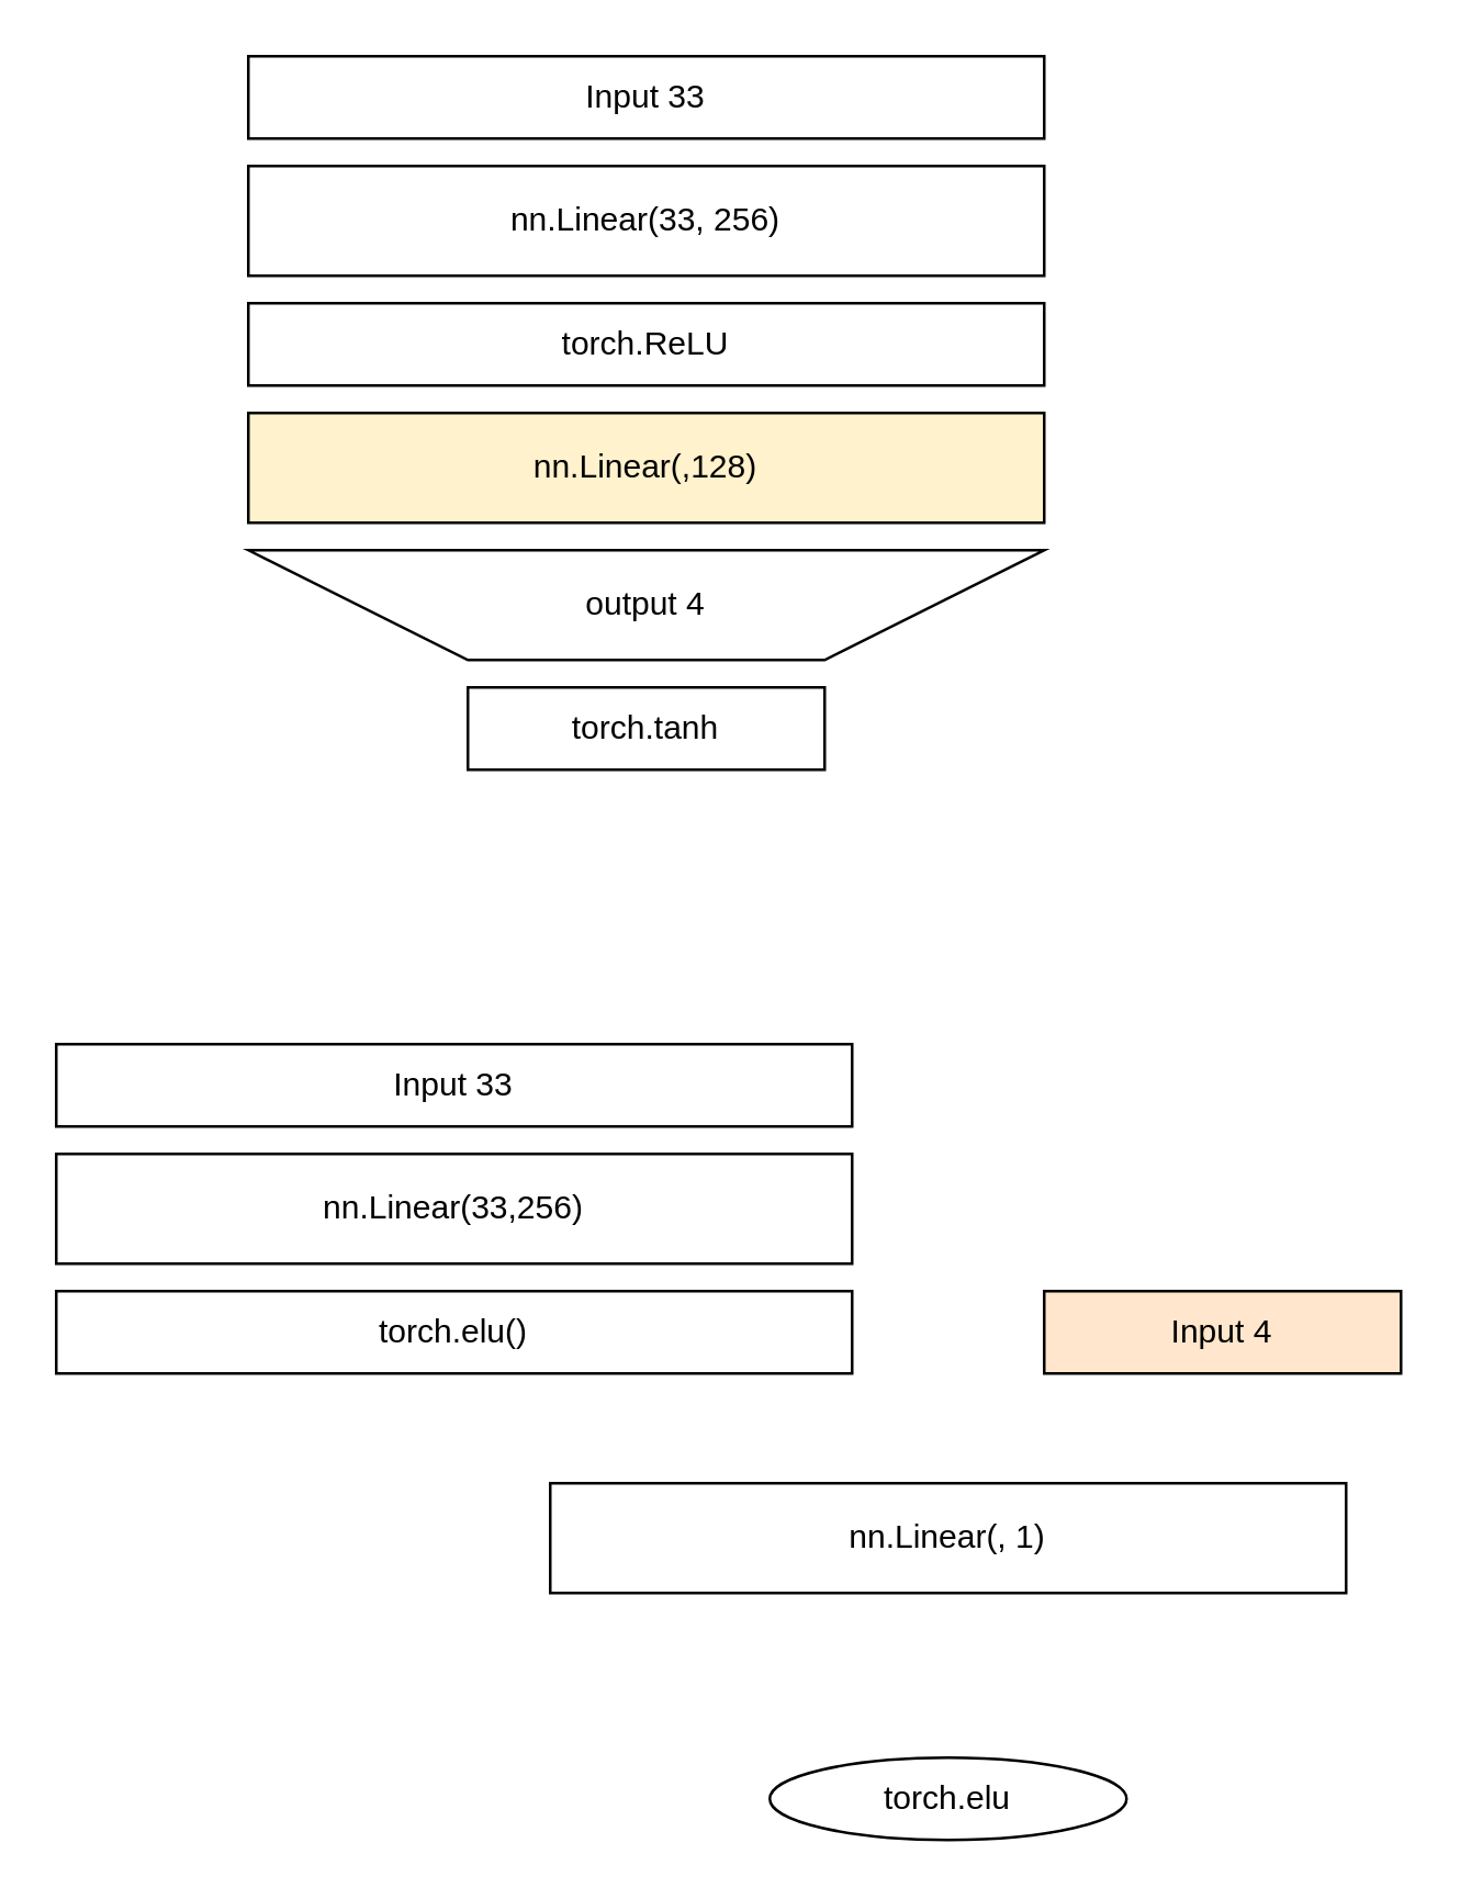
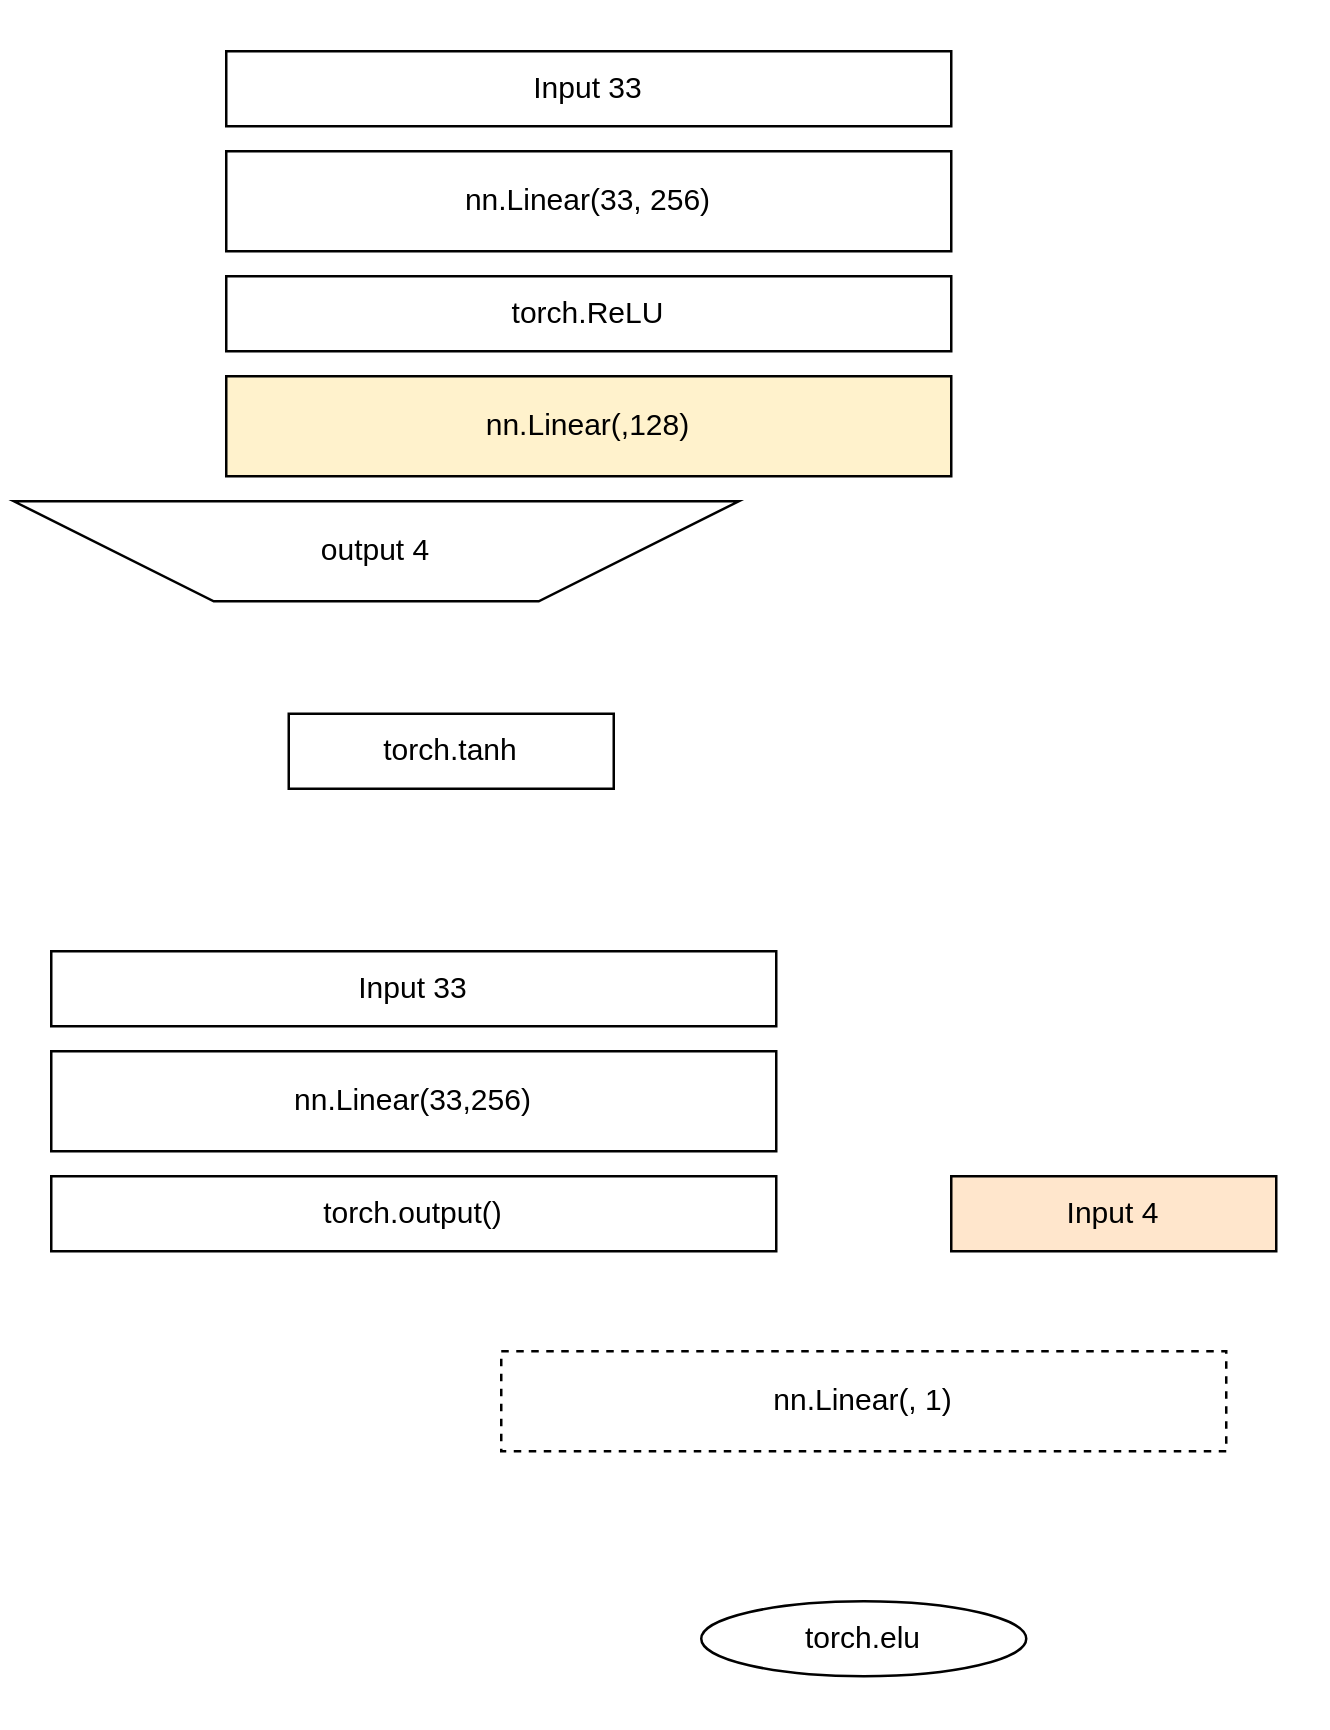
  <mxCell id="0" />
  <mxCell id="1" parent="0" />
  <mxCell id="2" value="nn.Linear(33, 256)" style="rounded=0;whiteSpace=wrap;html=1;" parent="1" vertex="1"><mxGeometry x="90" y="60" width="290" height="40" as="geometry" /></mxCell>
  <mxCell id="3" value="torch.ReLU" style="rounded=0;whiteSpace=wrap;html=1;" parent="1" vertex="1"><mxGeometry x="90" y="110" width="290" height="30" as="geometry" /></mxCell>
  <mxCell id="4" value="nn.Linear(,128)" style="rounded=0;whiteSpace=wrap;html=1;fillColor=#fff2cc;" parent="1" vertex="1"><mxGeometry x="90" y="150" width="290" height="40" as="geometry" /></mxCell>
- <mxCell id="5" value="torch.tanh" style="rounded=0;whiteSpace=wrap;html=1;" parent="1" vertex="1"><mxGeometry x="170" y="250" width="130" height="30" as="geometry" /></mxCell>
- <mxCell id="6" value="output 4" style="shape=trapezoid;perimeter=trapezoidPerimeter;whiteSpace=wrap;html=1;fixedSize=1;flipH=0;flipV=1;size=80;" parent="1" vertex="1"><mxGeometry x="90" y="200" width="290" height="40" as="geometry" /></mxCell>
+ <mxCell id="5" value="torch.tanh" style="rounded=0;whiteSpace=wrap;html=1;" parent="1" vertex="1"><mxGeometry x="115" y="285" width="130" height="30" as="geometry" /></mxCell>
+ <mxCell id="6" value="output 4" style="shape=trapezoid;perimeter=trapezoidPerimeter;whiteSpace=wrap;html=1;fixedSize=1;flipH=0;flipV=1;size=80;" parent="1" vertex="1"><mxGeometry x="5" y="200" width="290" height="40" as="geometry" /></mxCell>
  <mxCell id="7" value="Input 33" style="rounded=0;whiteSpace=wrap;html=1;" parent="1" vertex="1"><mxGeometry x="90" y="20" width="290" height="30" as="geometry" /></mxCell>
  <mxCell id="8" value="nn.Linear(33,256)" style="rounded=0;whiteSpace=wrap;html=1;" parent="1" vertex="1"><mxGeometry x="20" y="420" width="290" height="40" as="geometry" /></mxCell>
- <mxCell id="9" value="torch.elu()" style="rounded=0;whiteSpace=wrap;html=1;" parent="1" vertex="1"><mxGeometry x="20" y="470" width="290" height="30" as="geometry" /></mxCell>
- <mxCell id="10" value="nn.Linear(, 1)" style="rounded=0;whiteSpace=wrap;html=1;" parent="1" vertex="1"><mxGeometry x="200" y="540" width="290" height="40" as="geometry" /></mxCell>
+ <mxCell id="9" value="torch.output()" style="rounded=0;whiteSpace=wrap;html=1;" parent="1" vertex="1"><mxGeometry x="20" y="470" width="290" height="30" as="geometry" /></mxCell>
+ <mxCell id="10" value="nn.Linear(, 1)" style="rounded=0;whiteSpace=wrap;html=1;dashed=1;" parent="1" vertex="1"><mxGeometry x="200" y="540" width="290" height="40" as="geometry" /></mxCell>
  <mxCell id="11" value="torch.elu" style="ellipse;whiteSpace=wrap;html=1;" parent="1" vertex="1"><mxGeometry x="280" y="640" width="130" height="30" as="geometry" /></mxCell>
  <mxCell id="12" value="Input 33" style="rounded=0;whiteSpace=wrap;html=1;" parent="1" vertex="1"><mxGeometry x="20" y="380" width="290" height="30" as="geometry" /></mxCell>
  <mxCell id="13" value="Input 4" style="rounded=0;whiteSpace=wrap;html=1;fillColor=#ffe6cc;" parent="1" vertex="1"><mxGeometry x="380" y="470" width="130" height="30" as="geometry" /></mxCell>
